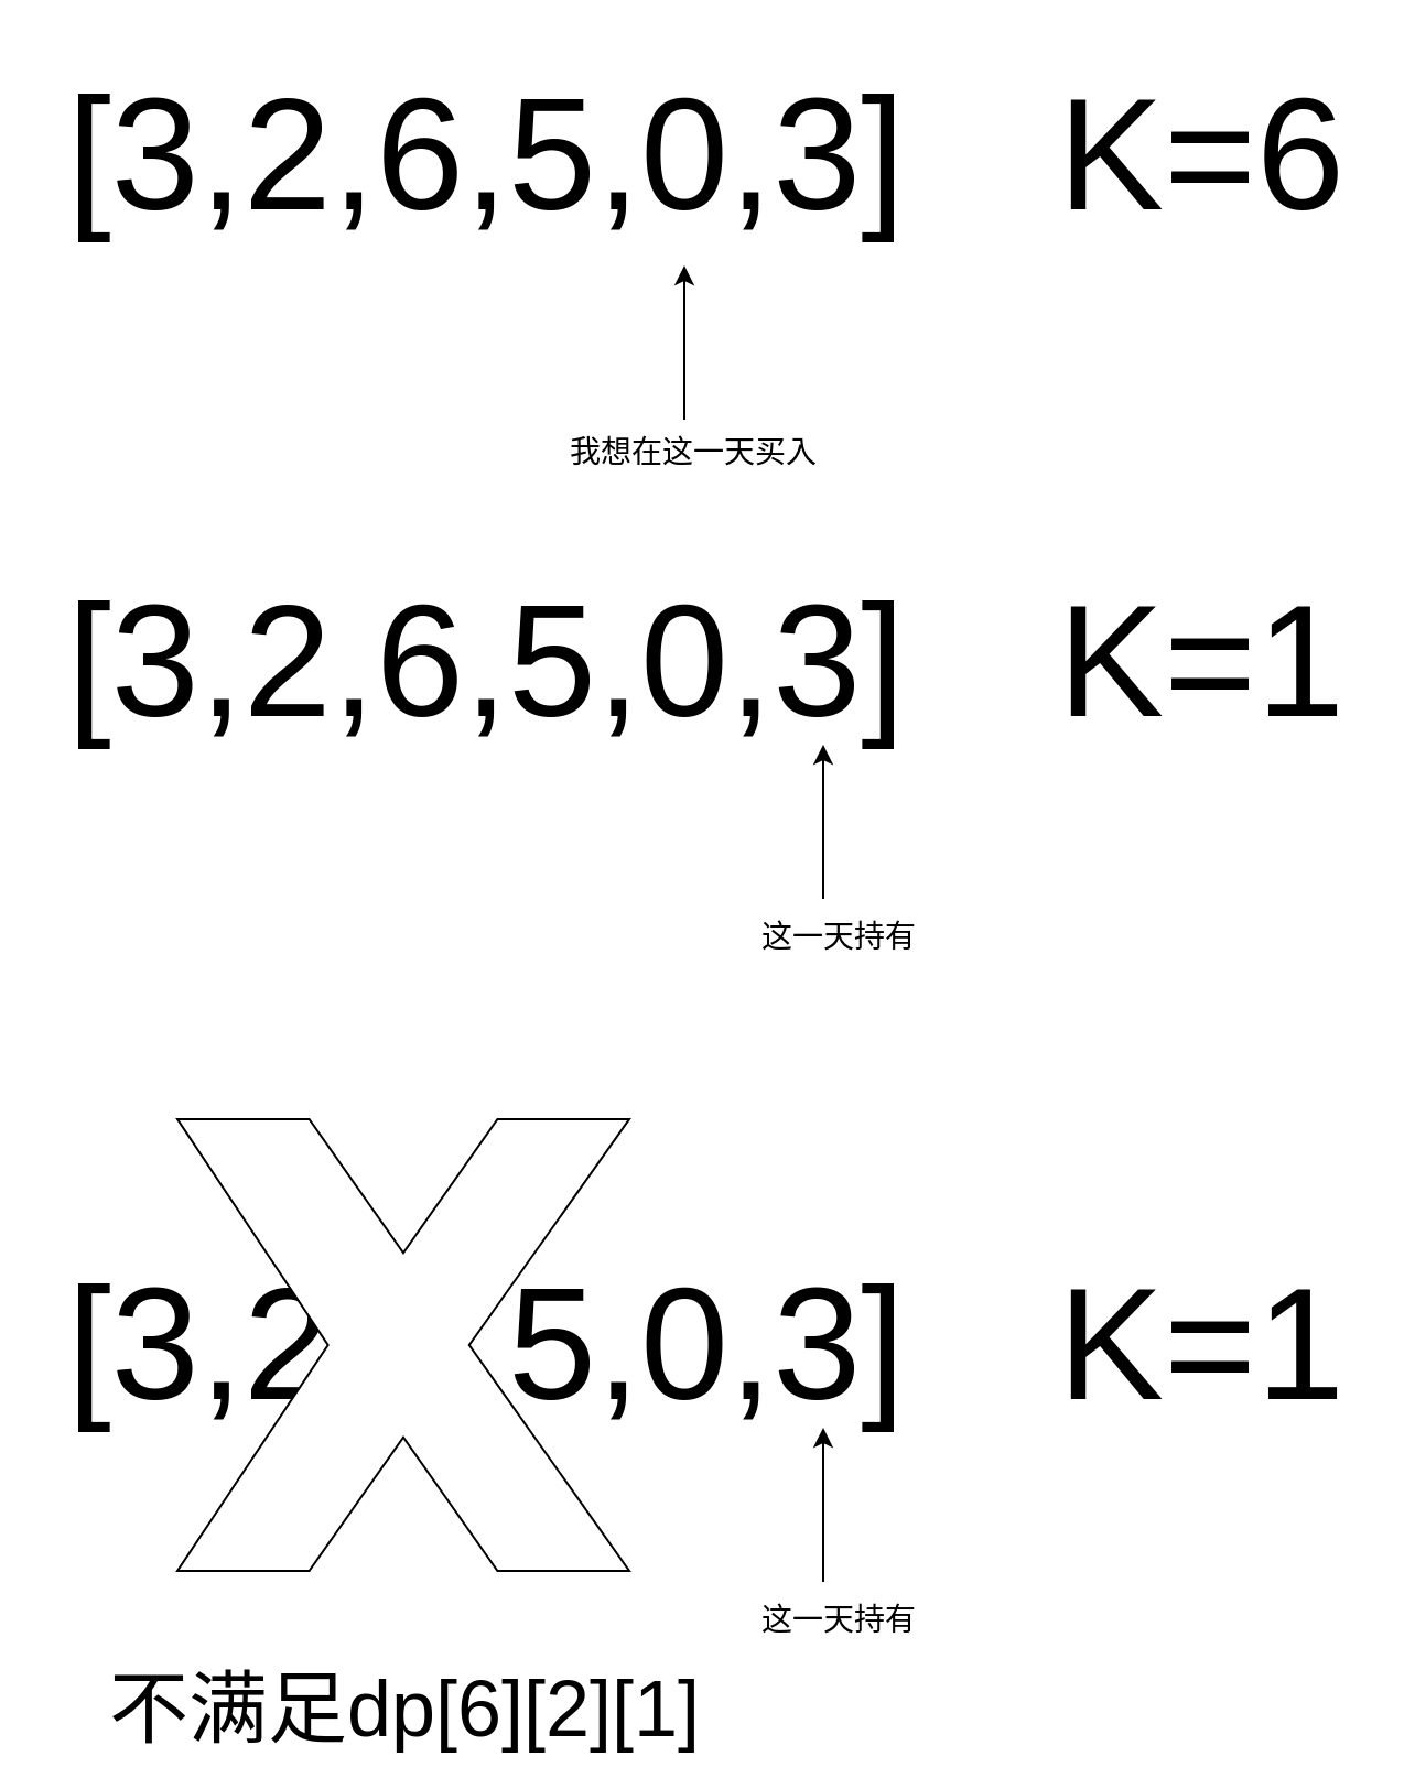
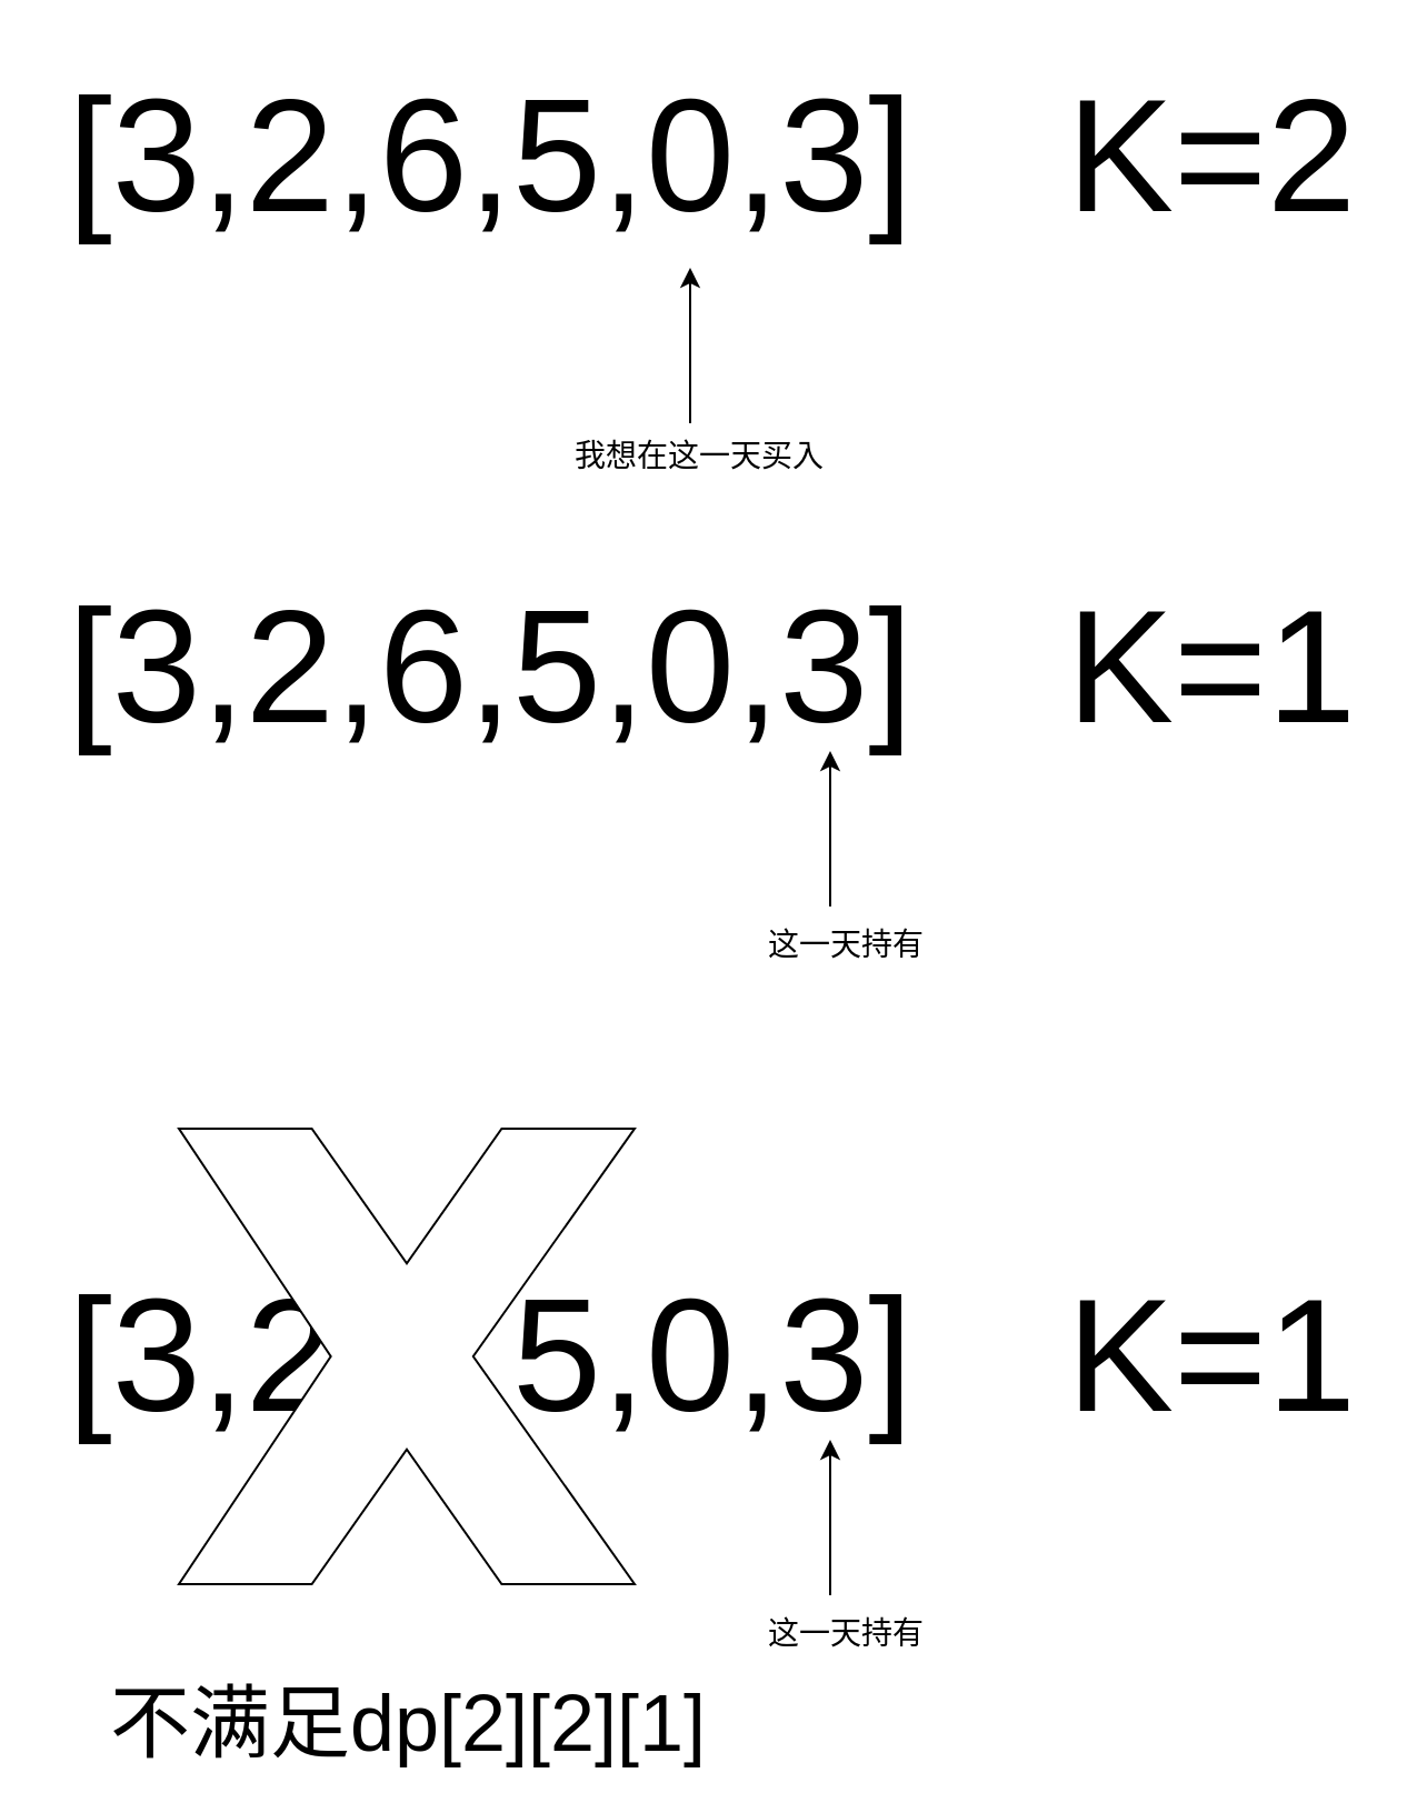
  <mxCell id="0" />
  <mxCell id="1" parent="0" />
  <mxCell id="2" value="&lt;font style=&quot;font-size: 72px;&quot;&gt;[3,2,6,5,0,3]&lt;/font&gt;" style="text;html=1;align=center;verticalAlign=middle;resizable=0;points=[];autosize=1;strokeColor=none;fillColor=none;" parent="1" vertex="1"><mxGeometry x="20" y="20" width="400" height="100" as="geometry" /></mxCell>
  <mxCell id="3" value="" style="endArrow=classic;html=1;rounded=0;fontSize=72;" parent="1" edge="1"><mxGeometry width="50" height="50" relative="1" as="geometry"><mxPoint x="310" y="190" as="sourcePoint" /><mxPoint x="310" y="120" as="targetPoint" /></mxGeometry></mxCell>
  <mxCell id="4" value="我想在这一天买入" style="text;html=1;align=center;verticalAlign=middle;resizable=0;points=[];autosize=1;strokeColor=none;fillColor=none;fontSize=14;" parent="1" vertex="1"><mxGeometry x="244" y="190" width="140" height="30" as="geometry" /></mxCell>
- <mxCell id="5" value="&lt;font style=&quot;font-size: 72px;&quot;&gt;K=6&lt;/font&gt;" style="text;html=1;strokeColor=none;fillColor=none;align=center;verticalAlign=middle;whiteSpace=wrap;rounded=0;fontSize=14;" parent="1" vertex="1"><mxGeometry x="470" y="32.5" width="150" height="75" as="geometry" /></mxCell>
+ <mxCell id="5" value="&lt;font style=&quot;font-size: 72px;&quot;&gt;K=2&lt;/font&gt;" style="text;html=1;strokeColor=none;fillColor=none;align=center;verticalAlign=middle;whiteSpace=wrap;rounded=0;fontSize=14;" parent="1" vertex="1"><mxGeometry x="470" y="32.5" width="150" height="75" as="geometry" /></mxCell>
  <mxCell id="6" value="&lt;font style=&quot;font-size: 72px;&quot;&gt;[3,2,6,5,0,3]&lt;/font&gt;" style="text;html=1;align=center;verticalAlign=middle;resizable=0;points=[];autosize=1;strokeColor=none;fillColor=none;" parent="1" vertex="1"><mxGeometry x="20" y="250" width="400" height="100" as="geometry" /></mxCell>
  <mxCell id="7" value="" style="endArrow=classic;html=1;rounded=0;fontSize=72;" parent="1" edge="1"><mxGeometry width="50" height="50" relative="1" as="geometry"><mxPoint x="373" y="407.5" as="sourcePoint" /><mxPoint x="373" y="337.5" as="targetPoint" /></mxGeometry></mxCell>
  <mxCell id="8" value="这一天持有" style="text;html=1;align=center;verticalAlign=middle;resizable=0;points=[];autosize=1;strokeColor=none;fillColor=none;fontSize=14;" parent="1" vertex="1"><mxGeometry x="335" y="410" width="90" height="30" as="geometry" /></mxCell>
  <mxCell id="9" value="&lt;font style=&quot;font-size: 72px;&quot;&gt;K=1&lt;/font&gt;" style="text;html=1;strokeColor=none;fillColor=none;align=center;verticalAlign=middle;whiteSpace=wrap;rounded=0;fontSize=14;" parent="1" vertex="1"><mxGeometry x="470" y="262.5" width="150" height="75" as="geometry" /></mxCell>
  <mxCell id="10" value="&lt;font style=&quot;font-size: 72px;&quot;&gt;[3,2,6,5,0,3]&lt;/font&gt;" style="text;html=1;align=center;verticalAlign=middle;resizable=0;points=[];autosize=1;strokeColor=none;fillColor=none;" parent="1" vertex="1"><mxGeometry x="20" y="560" width="400" height="100" as="geometry" /></mxCell>
  <mxCell id="11" value="" style="endArrow=classic;html=1;rounded=0;fontSize=72;" parent="1" edge="1"><mxGeometry width="50" height="50" relative="1" as="geometry"><mxPoint x="373" y="717.5" as="sourcePoint" /><mxPoint x="373" y="647.5" as="targetPoint" /></mxGeometry></mxCell>
  <mxCell id="12" value="这一天持有" style="text;html=1;align=center;verticalAlign=middle;resizable=0;points=[];autosize=1;strokeColor=none;fillColor=none;fontSize=14;" parent="1" vertex="1"><mxGeometry x="335" y="720" width="90" height="30" as="geometry" /></mxCell>
  <mxCell id="13" value="&lt;font style=&quot;font-size: 72px&quot;&gt;K=1&lt;/font&gt;" style="text;html=1;strokeColor=none;fillColor=none;align=center;verticalAlign=middle;whiteSpace=wrap;rounded=0;fontSize=14;" parent="1" vertex="1"><mxGeometry x="470" y="572.5" width="150" height="75" as="geometry" /></mxCell>
- <mxCell id="14" value="&lt;font style=&quot;font-size: 36px&quot;&gt;不满足dp[6][2][1]&lt;/font&gt;" style="verticalLabelPosition=bottom;verticalAlign=top;html=1;shape=mxgraph.basic.x;fontSize=72;" parent="1" vertex="1"><mxGeometry x="80" y="507.5" width="205" height="205" as="geometry" /></mxCell>
+ <mxCell id="14" value="&lt;font style=&quot;font-size: 36px&quot;&gt;不满足dp[2][2][1]&lt;/font&gt;" style="verticalLabelPosition=bottom;verticalAlign=top;html=1;shape=mxgraph.basic.x;fontSize=72;" parent="1" vertex="1"><mxGeometry x="80" y="507.5" width="205" height="205" as="geometry" /></mxCell>
